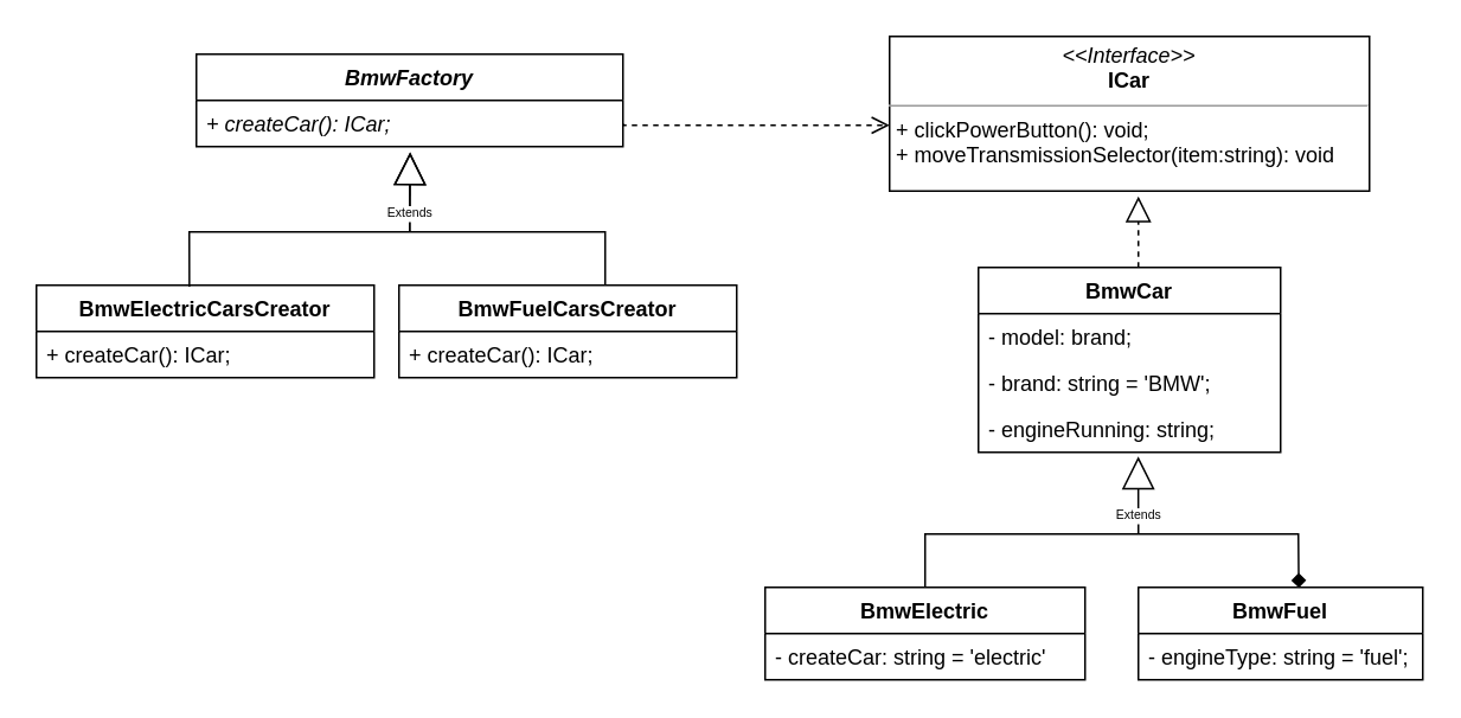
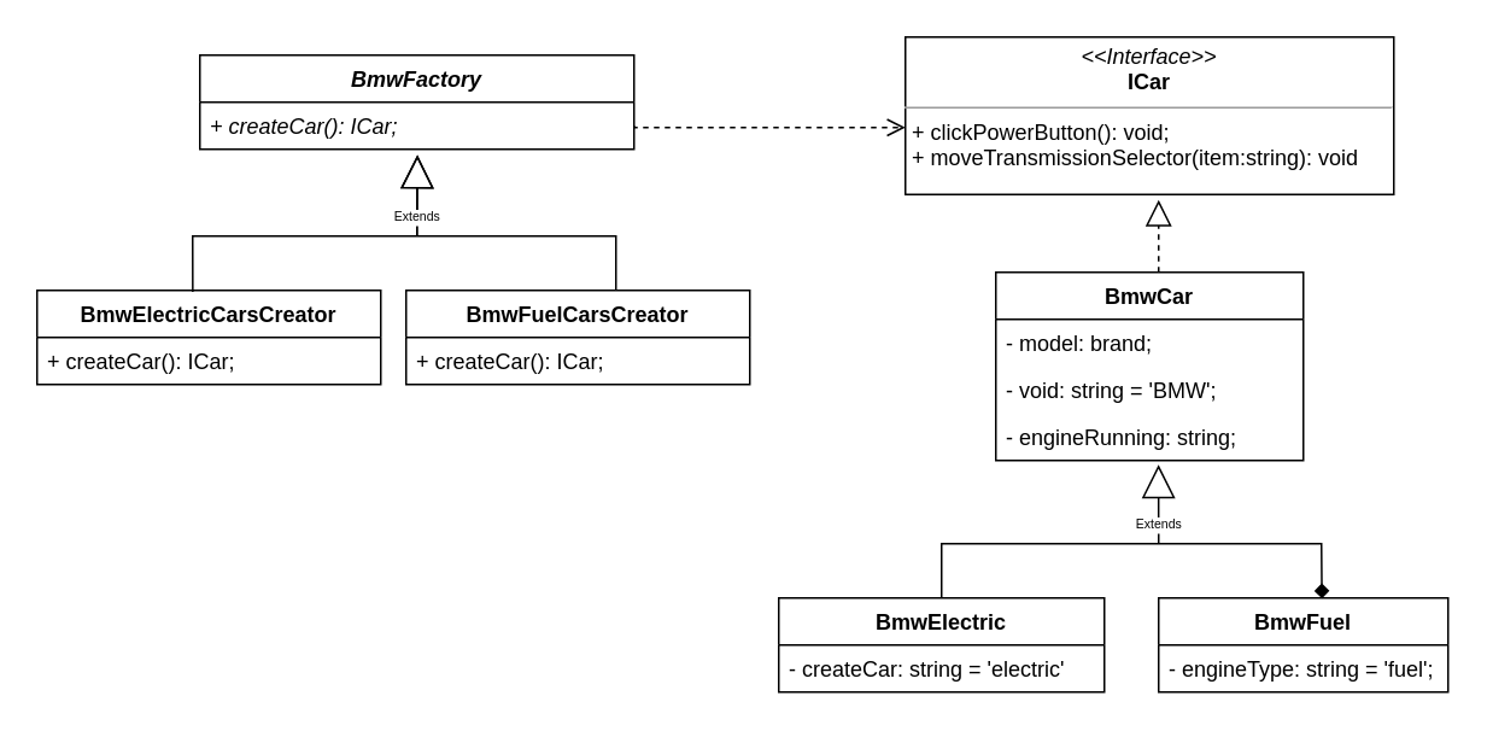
  <mxCell id="0" />
  <mxCell id="1" parent="0" />
  <mxCell id="2" value="BmwFactory&#10;" style="swimlane;fontStyle=3;align=center;verticalAlign=top;childLayout=stackLayout;horizontal=1;startSize=26;horizontalStack=0;resizeParent=1;resizeParentMax=0;resizeLast=0;collapsible=1;marginBottom=0;" parent="1" vertex="1"><mxGeometry x="110" y="30" width="240" height="52" as="geometry" /></mxCell>
  <mxCell id="3" value="+ createCar(): ICar;" style="text;strokeColor=none;fillColor=none;align=left;verticalAlign=top;spacingLeft=4;spacingRight=4;overflow=hidden;rotatable=0;points=[[0,0.5],[1,0.5]];portConstraint=eastwest;fontStyle=2" parent="2" vertex="1"><mxGeometry y="26" width="240" height="26" as="geometry" /></mxCell>
  <mxCell id="4" value="BmwElectricCarsCreator" style="swimlane;fontStyle=1;align=center;verticalAlign=top;childLayout=stackLayout;horizontal=1;startSize=26;horizontalStack=0;resizeParent=1;resizeParentMax=0;resizeLast=0;collapsible=1;marginBottom=0;" parent="1" vertex="1"><mxGeometry x="20" y="160" width="190" height="52" as="geometry" /></mxCell>
  <mxCell id="5" value="+ createCar(): ICar;" style="text;strokeColor=none;fillColor=none;align=left;verticalAlign=top;spacingLeft=4;spacingRight=4;overflow=hidden;rotatable=0;points=[[0,0.5],[1,0.5]];portConstraint=eastwest;" parent="4" vertex="1"><mxGeometry y="26" width="190" height="26" as="geometry" /></mxCell>
  <mxCell id="6" value="BmwFuelCarsCreator" style="swimlane;fontStyle=1;align=center;verticalAlign=top;childLayout=stackLayout;horizontal=1;startSize=26;horizontalStack=0;resizeParent=1;resizeParentMax=0;resizeLast=0;collapsible=1;marginBottom=0;" parent="1" vertex="1"><mxGeometry x="224" y="160" width="190" height="52" as="geometry" /></mxCell>
  <mxCell id="7" value="+ createCar(): ICar;" style="text;strokeColor=none;fillColor=none;align=left;verticalAlign=top;spacingLeft=4;spacingRight=4;overflow=hidden;rotatable=0;points=[[0,0.5],[1,0.5]];portConstraint=eastwest;" parent="6" vertex="1"><mxGeometry y="26" width="190" height="26" as="geometry" /></mxCell>
  <mxCell id="8" value="BmwElectric" style="swimlane;fontStyle=1;align=center;verticalAlign=top;childLayout=stackLayout;horizontal=1;startSize=26;horizontalStack=0;resizeParent=1;resizeParentMax=0;resizeLast=0;collapsible=1;marginBottom=0;" parent="1" vertex="1"><mxGeometry x="430" y="330" width="180" height="52" as="geometry" /></mxCell>
  <mxCell id="9" value="- createCar: string = 'electric'" style="text;strokeColor=none;fillColor=none;align=left;verticalAlign=top;spacingLeft=4;spacingRight=4;overflow=hidden;rotatable=0;points=[[0,0.5],[1,0.5]];portConstraint=eastwest;" vertex="1" parent="8"><mxGeometry y="26" width="180" height="26" as="geometry" /></mxCell>
  <mxCell id="10" value="BmwFuel" style="swimlane;fontStyle=1;align=center;verticalAlign=top;childLayout=stackLayout;horizontal=1;startSize=26;horizontalStack=0;resizeParent=1;resizeParentMax=0;resizeLast=0;collapsible=1;marginBottom=0;" parent="1" vertex="1"><mxGeometry x="640" y="330" width="160" height="52" as="geometry" /></mxCell>
  <mxCell id="11" value="- engineType: string = 'fuel';" style="text;strokeColor=none;fillColor=none;align=left;verticalAlign=top;spacingLeft=4;spacingRight=4;overflow=hidden;rotatable=0;points=[[0,0.5],[1,0.5]];portConstraint=eastwest;" parent="10" vertex="1"><mxGeometry y="26" width="160" height="26" as="geometry" /></mxCell>
  <mxCell id="12" value="&lt;p style=&quot;margin:0px;margin-top:4px;text-align:center;&quot;&gt;&lt;i&gt;&amp;lt;&amp;lt;Interface&amp;gt;&amp;gt;&lt;/i&gt;&lt;br&gt;&lt;b&gt;ICar&lt;/b&gt;&lt;/p&gt;&lt;hr size=&quot;1&quot;&gt;&lt;p style=&quot;margin:0px;margin-left:4px;&quot;&gt;+ clickPowerButton(): void;&lt;/p&gt;&lt;div style=&quot;color: rgb(169, 183, 198); background-color: rgb(43, 43, 43); font-family: &amp;quot;Droid Sans Mono&amp;quot;, &amp;quot;monospace&amp;quot;, monospace; font-size: 16px; line-height: 22px;&quot;&gt;&lt;div&gt;&lt;/div&gt;&lt;/div&gt;&lt;p style=&quot;margin:0px;margin-left:4px;&quot;&gt;&lt;span style=&quot;background-color: initial;&quot;&gt;+ moveTransmissionSelector(item:string): void&lt;/span&gt;&lt;br&gt;&lt;/p&gt;" style="verticalAlign=top;align=left;overflow=fill;fontSize=12;fontFamily=Helvetica;html=1;" parent="1" vertex="1"><mxGeometry x="500" y="20" width="270" height="87" as="geometry" /></mxCell>
  <mxCell id="13" value="" style="html=1;verticalAlign=bottom;endArrow=open;dashed=1;endSize=8;edgeStyle=elbowEdgeStyle;elbow=vertical;curved=0;rounded=0;exitX=1;exitY=0.5;exitDx=0;exitDy=0;entryX=0;entryY=0.575;entryDx=0;entryDy=0;entryPerimeter=0;" parent="1" target="12" edge="1"><mxGeometry relative="1" as="geometry"><mxPoint x="350" y="69" as="sourcePoint" /><mxPoint x="390" y="72.76" as="targetPoint" /></mxGeometry></mxCell>
  <mxCell id="14" value="" style="endArrow=none;html=1;rounded=0;exitX=0.453;exitY=0.016;exitDx=0;exitDy=0;exitPerimeter=0;" edge="1" parent="1" source="4"><mxGeometry width="50" height="50" relative="1" as="geometry"><mxPoint x="210" y="210" as="sourcePoint" /><mxPoint x="340" y="160" as="targetPoint" /><Array as="points"><mxPoint x="106" y="130" /><mxPoint x="340" y="130" /></Array></mxGeometry></mxCell>
  <mxCell id="15" value="" style="endArrow=block;endSize=16;endFill=0;html=1;rounded=0;entryX=0.501;entryY=1.121;entryDx=0;entryDy=0;entryPerimeter=0;" edge="1" parent="1" target="3"><mxGeometry width="160" relative="1" as="geometry"><mxPoint x="230" y="130" as="sourcePoint" /><mxPoint x="330" y="250" as="targetPoint" /></mxGeometry></mxCell>
  <mxCell id="16" value="Extends" style="endArrow=block;endSize=16;endFill=0;html=1;rounded=0;entryX=0.501;entryY=1.121;entryDx=0;entryDy=0;entryPerimeter=0;fontSize=7;" edge="1" parent="1" target="3"><mxGeometry x="-0.554" width="160" relative="1" as="geometry"><mxPoint x="230" y="130" as="sourcePoint" /><mxPoint x="230" y="145" as="targetPoint" /><Array as="points" /><mxPoint as="offset" /></mxGeometry></mxCell>
  <mxCell id="17" value="BmwCar" style="swimlane;fontStyle=1;align=center;verticalAlign=top;childLayout=stackLayout;horizontal=1;startSize=26;horizontalStack=0;resizeParent=1;resizeParentMax=0;resizeLast=0;collapsible=1;marginBottom=0;fontSize=12;" vertex="1" parent="1"><mxGeometry x="550" y="150" width="170" height="104" as="geometry" /></mxCell>
  <mxCell id="18" value="- model: brand;" style="text;strokeColor=none;fillColor=none;align=left;verticalAlign=top;spacingLeft=4;spacingRight=4;overflow=hidden;rotatable=0;points=[[0,0.5],[1,0.5]];portConstraint=eastwest;fontSize=12;" vertex="1" parent="17"><mxGeometry y="26" width="170" height="26" as="geometry" /></mxCell>
- <mxCell id="19" value="- brand: string = 'BMW';" style="text;strokeColor=none;fillColor=none;align=left;verticalAlign=top;spacingLeft=4;spacingRight=4;overflow=hidden;rotatable=0;points=[[0,0.5],[1,0.5]];portConstraint=eastwest;fontSize=12;" vertex="1" parent="17"><mxGeometry y="52" width="170" height="26" as="geometry" /></mxCell>
+ <mxCell id="19" value="- void: string = 'BMW';" style="text;strokeColor=none;fillColor=none;align=left;verticalAlign=top;spacingLeft=4;spacingRight=4;overflow=hidden;rotatable=0;points=[[0,0.5],[1,0.5]];portConstraint=eastwest;fontSize=12;" vertex="1" parent="17"><mxGeometry y="52" width="170" height="26" as="geometry" /></mxCell>
  <mxCell id="20" value="- engineRunning: string;" style="text;strokeColor=none;fillColor=none;align=left;verticalAlign=top;spacingLeft=4;spacingRight=4;overflow=hidden;rotatable=0;points=[[0,0.5],[1,0.5]];portConstraint=eastwest;fontSize=12;" vertex="1" parent="17"><mxGeometry y="78" width="170" height="26" as="geometry" /></mxCell>
  <mxCell id="21" value="" style="endArrow=block;dashed=1;endFill=0;endSize=12;html=1;rounded=0;fontSize=7;" edge="1" parent="1"><mxGeometry width="160" relative="1" as="geometry"><mxPoint x="640" y="150" as="sourcePoint" /><mxPoint x="640" y="110" as="targetPoint" /></mxGeometry></mxCell>
  <mxCell id="22" value="" style="endArrow=diamond;html=1;rounded=0;fontSize=7;entryX=0.564;entryY=0.005;entryDx=0;entryDy=0;exitX=0.5;exitY=0;exitDx=0;exitDy=0;entryPerimeter=0;" edge="1" parent="1" source="8" target="10"><mxGeometry width="50" height="50" relative="1" as="geometry"><mxPoint x="350" y="390" as="sourcePoint" /><mxPoint x="400" y="340" as="targetPoint" /><Array as="points"><mxPoint x="520" y="300" /><mxPoint x="610" y="300" /><mxPoint x="730" y="300" /></Array></mxGeometry></mxCell>
  <mxCell id="23" value="Extends" style="endArrow=block;endSize=16;endFill=0;html=1;rounded=0;fontSize=7;entryX=0.529;entryY=1.089;entryDx=0;entryDy=0;entryPerimeter=0;" edge="1" parent="1" target="20"><mxGeometry x="-0.542" width="160" relative="1" as="geometry"><mxPoint x="640" y="300" as="sourcePoint" /><mxPoint x="639.93" y="291.49" as="targetPoint" /><mxPoint as="offset" /><Array as="points" /></mxGeometry></mxCell>
